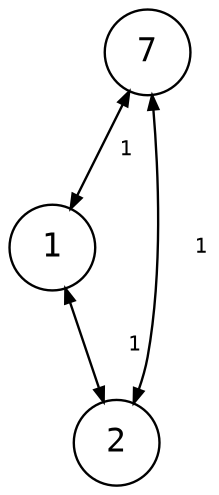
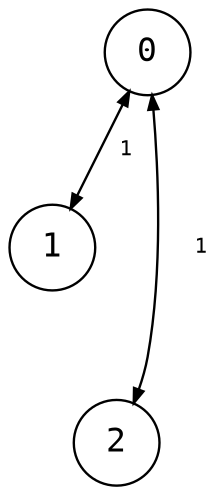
  digraph {
    node [fontname=monospace shape=circle]
    edge [arrowsize=0.6 dir=both fontname=monospace fontsize=9]
-   0 [label=7]
+   0
    1
    2
    0 -> 1 [label=" 1"]
    0 -> 2 [label="   1"]
-   1 -> 2 [label="   1"]
  }
